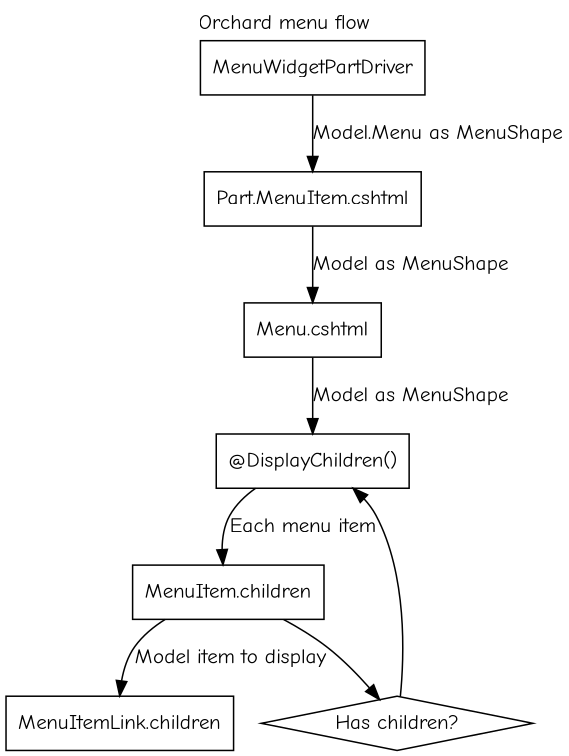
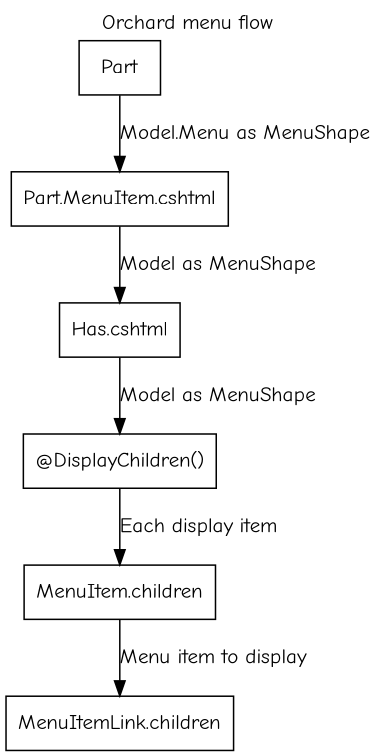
  digraph {
    fontname="Comic Neue"
    label="Orchard menu flow"
    labelloc=top
    node [fontname="Comic Neue" shape=box]
    edge [fontname="Comic Neue"]
-   n1 [label=MenuWidgetPartDriver]
+   n1 [label=Part]
    n2 [label="Part.MenuItem.cshtml"]
-   n3 [label="Menu.cshtml"]
+   n3 [label="Has.cshtml"]
    n4 [label="@DisplayChildren()"]
    n5 [label="MenuItem.children"]
    n6 [label="MenuItemLink.children"]
-   n7 [label="Has children?" shape=diamond]
    subgraph sub_1 {
      n1
      n2
      n3
      n4
      n5
      n6
-     n7
    }
    n1 -> n2 [label="Model.Menu as MenuShape"]
    n2 -> n3 [label="Model as MenuShape"]
    n3 -> n4 [label="Model as MenuShape"]
-   n4 -> n5 [label="Each menu item"]
-   n5 -> n6 [label="Model item to display"]
-   n5 -> n7
-   n7 -> n4
+   n4 -> n5 [label="Each display item"]
+   n5 -> n6 [label="Menu item to display"]
  }
